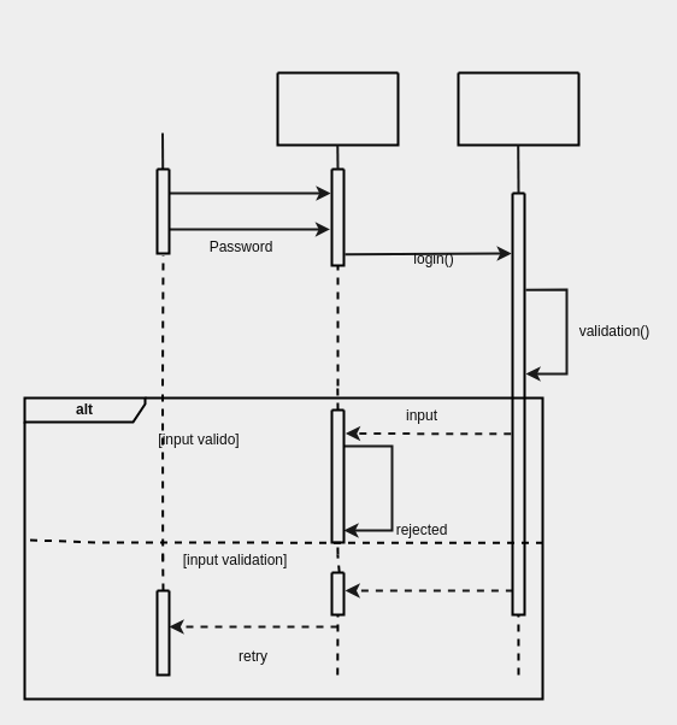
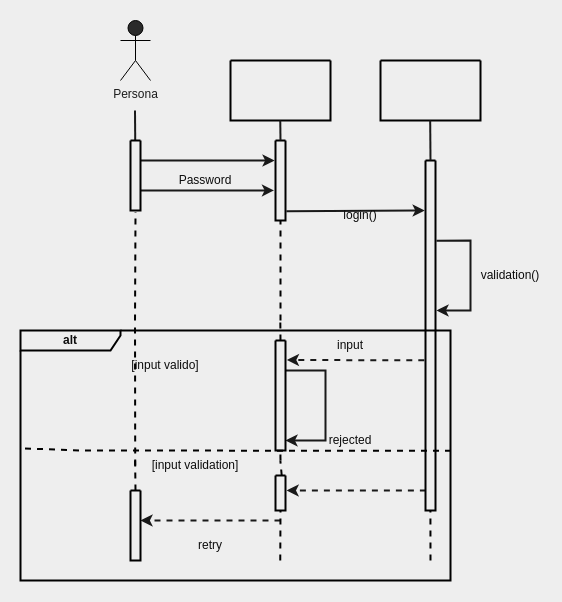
  <mxCell id="0" />
  <mxCell id="1" parent="0" />
+ <mxCell id="2" value="Persona&lt;br&gt;" style="shape=umlActor;verticalLabelPosition=bottom;verticalAlign=top;html=1;outlineConnect=0;fillColor=#2A2A2A;strokeColor=#000000;fontColor=#1C1C1C;" parent="1" vertex="1"><mxGeometry x="120" y="20" width="30" height="60" as="geometry" /></mxCell>
  <mxCell id="3" value="" style="endArrow=none;html=1;rounded=0;fontColor=#0D0D0D;strokeColor=#191919;strokeWidth=2;" parent="1" source="9" edge="1"><mxGeometry width="50" height="50" relative="1" as="geometry"><mxPoint x="134.5" y="470" as="sourcePoint" /><mxPoint x="134.5" y="110" as="targetPoint" /></mxGeometry></mxCell>
  <mxCell id="4" value="" style="swimlane;startSize=0;strokeColor=#000000;fontColor=#0D0D0D;fillColor=#2A2A2A;strokeWidth=2;" parent="1" vertex="1"><mxGeometry x="230" y="60" width="100" height="60" as="geometry" /></mxCell>
  <mxCell id="5" value="" style="swimlane;startSize=0;strokeColor=#000000;fontColor=#0D0D0D;fillColor=#2A2A2A;strokeWidth=2;" parent="1" vertex="1"><mxGeometry x="380" y="60" width="100" height="60" as="geometry" /></mxCell>
  <mxCell id="6" value="" style="endArrow=classic;html=1;rounded=0;strokeColor=#191919;strokeWidth=2;fontColor=#0D0D0D;entryX=-0.092;entryY=0.25;entryDx=0;entryDy=0;entryPerimeter=0;" parent="1" target="21" edge="1"><mxGeometry width="50" height="50" relative="1" as="geometry"><mxPoint x="140" y="160" as="sourcePoint" /><mxPoint x="280" y="160" as="targetPoint" /></mxGeometry></mxCell>
  <mxCell id="7" value="" style="endArrow=classic;html=1;rounded=0;strokeColor=#191919;strokeWidth=2;fontColor=#0D0D0D;entryX=-0.151;entryY=0.624;entryDx=0;entryDy=0;entryPerimeter=0;" parent="1" target="21" edge="1"><mxGeometry width="50" height="50" relative="1" as="geometry"><mxPoint x="140" y="190" as="sourcePoint" /><mxPoint x="280" y="190" as="targetPoint" /></mxGeometry></mxCell>
- <mxCell id="8" value="Password" style="text;html=1;strokeColor=none;fillColor=none;align=center;verticalAlign=middle;whiteSpace=wrap;rounded=0;labelBackgroundColor=none;strokeWidth=2;fontColor=#0D0D0D;" parent="1" vertex="1"><mxGeometry x="170" y="190" width="60" height="30" as="geometry" /></mxCell>
+ <mxCell id="8" value="Password" style="text;html=1;strokeColor=none;fillColor=none;align=center;verticalAlign=middle;whiteSpace=wrap;rounded=0;labelBackgroundColor=none;strokeWidth=2;fontColor=#0D0D0D;" parent="1" vertex="1"><mxGeometry x="175" y="165" width="60" height="30" as="geometry" /></mxCell>
  <mxCell id="9" value="" style="swimlane;startSize=0;labelBackgroundColor=none;strokeColor=#000000;strokeWidth=2;fontColor=#0D0D0D;fillColor=#2A2A2A;" parent="1" vertex="1"><mxGeometry x="130" y="140" width="10" height="70" as="geometry" /></mxCell>
  <mxCell id="10" value="" style="endArrow=classic;html=1;rounded=0;strokeColor=#191919;strokeWidth=2;fontColor=#0D0D0D;exitX=1.095;exitY=0.883;exitDx=0;exitDy=0;exitPerimeter=0;entryX=-0.081;entryY=0.143;entryDx=0;entryDy=0;entryPerimeter=0;" parent="1" source="21" target="23" edge="1"><mxGeometry width="50" height="50" relative="1" as="geometry"><mxPoint x="280" y="210" as="sourcePoint" /><mxPoint x="420" y="210" as="targetPoint" /></mxGeometry></mxCell>
  <mxCell id="11" value="login()" style="text;html=1;strokeColor=none;fillColor=none;align=center;verticalAlign=middle;whiteSpace=wrap;rounded=0;labelBackgroundColor=none;strokeWidth=2;fontColor=#0D0D0D;" parent="1" vertex="1"><mxGeometry x="330" y="200" width="60" height="30" as="geometry" /></mxCell>
  <mxCell id="12" value="" style="endArrow=classic;html=1;rounded=0;strokeColor=#191919;strokeWidth=2;fontColor=#0D0D0D;exitX=1.102;exitY=0.229;exitDx=0;exitDy=0;exitPerimeter=0;" parent="1" source="23" edge="1"><mxGeometry width="50" height="50" relative="1" as="geometry"><mxPoint x="440" y="240" as="sourcePoint" /><mxPoint x="436" y="310" as="targetPoint" /><Array as="points"><mxPoint x="470" y="240" /><mxPoint x="470" y="310" /></Array></mxGeometry></mxCell>
  <mxCell id="13" value="validation()" style="text;html=1;strokeColor=none;fillColor=none;align=center;verticalAlign=middle;whiteSpace=wrap;rounded=0;labelBackgroundColor=none;strokeWidth=2;fontColor=#0D0D0D;" parent="1" vertex="1"><mxGeometry x="480" y="260" width="60" height="30" as="geometry" /></mxCell>
  <mxCell id="14" value="" style="endArrow=classic;html=1;rounded=0;dashed=1;strokeColor=#191919;strokeWidth=2;fontColor=#0D0D0D;exitX=-0.12;exitY=0.571;exitDx=0;exitDy=0;exitPerimeter=0;entryX=1.141;entryY=0.177;entryDx=0;entryDy=0;entryPerimeter=0;" parent="1" source="23" target="33" edge="1"><mxGeometry width="50" height="50" relative="1" as="geometry"><mxPoint x="430" y="360" as="sourcePoint" /><mxPoint x="280" y="360" as="targetPoint" /></mxGeometry></mxCell>
  <mxCell id="15" value="input" style="text;html=1;strokeColor=none;fillColor=none;align=center;verticalAlign=middle;whiteSpace=wrap;rounded=0;labelBackgroundColor=none;strokeWidth=2;fontColor=#0D0D0D;" parent="1" vertex="1"><mxGeometry x="320" y="330" width="60" height="30" as="geometry" /></mxCell>
  <mxCell id="16" value="" style="endArrow=classic;html=1;rounded=0;strokeColor=#191919;strokeWidth=2;fontColor=#0D0D0D;" parent="1" edge="1"><mxGeometry width="50" height="50" relative="1" as="geometry"><mxPoint x="285" y="370" as="sourcePoint" /><mxPoint x="285" y="440" as="targetPoint" /><Array as="points"><mxPoint x="325" y="370" /><mxPoint x="325" y="440" /></Array></mxGeometry></mxCell>
  <mxCell id="17" value="" style="endArrow=classic;html=1;rounded=0;dashed=1;strokeColor=#191919;strokeWidth=2;fontColor=#0D0D0D;exitX=0.039;exitY=0.943;exitDx=0;exitDy=0;exitPerimeter=0;entryX=1.111;entryY=0.428;entryDx=0;entryDy=0;entryPerimeter=0;" parent="1" source="23" target="35" edge="1"><mxGeometry width="50" height="50" relative="1" as="geometry"><mxPoint x="430" y="490" as="sourcePoint" /><mxPoint x="280" y="490" as="targetPoint" /></mxGeometry></mxCell>
  <mxCell id="18" value="rejected" style="text;html=1;strokeColor=none;fillColor=none;align=center;verticalAlign=middle;whiteSpace=wrap;rounded=0;labelBackgroundColor=none;strokeWidth=2;fontColor=#0D0D0D;" parent="1" vertex="1"><mxGeometry x="320" y="425" width="60" height="30" as="geometry" /></mxCell>
  <mxCell id="19" value="" style="endArrow=classic;html=1;rounded=0;dashed=1;strokeColor=#191919;strokeWidth=2;fontColor=#0D0D0D;" parent="1" edge="1"><mxGeometry width="50" height="50" relative="1" as="geometry"><mxPoint x="280" y="520" as="sourcePoint" /><mxPoint x="140" y="520" as="targetPoint" /></mxGeometry></mxCell>
  <mxCell id="20" value="retry" style="text;html=1;strokeColor=none;fillColor=none;align=center;verticalAlign=middle;whiteSpace=wrap;rounded=0;labelBackgroundColor=none;strokeWidth=2;fontColor=#0D0D0D;" parent="1" vertex="1"><mxGeometry x="180" y="530" width="60" height="30" as="geometry" /></mxCell>
  <mxCell id="21" value="" style="swimlane;startSize=0;labelBackgroundColor=none;strokeColor=#000000;strokeWidth=2;fontColor=#0D0D0D;fillColor=#2A2A2A;" parent="1" vertex="1"><mxGeometry x="275" y="140" width="10" height="80" as="geometry" /></mxCell>
  <mxCell id="22" value="" style="endArrow=none;html=1;rounded=0;fontColor=#0D0D0D;strokeColor=#191919;strokeWidth=2;" parent="1" edge="1"><mxGeometry width="50" height="50" relative="1" as="geometry"><mxPoint x="280" y="140" as="sourcePoint" /><mxPoint x="279.76" y="120" as="targetPoint" /></mxGeometry></mxCell>
  <mxCell id="23" value="" style="swimlane;startSize=0;labelBackgroundColor=none;strokeColor=#000000;strokeWidth=2;fontColor=#0D0D0D;fillColor=#2A2A2A;" parent="1" vertex="1"><mxGeometry x="425" y="160" width="10" height="350" as="geometry" /></mxCell>
  <mxCell id="24" value="" style="endArrow=none;html=1;rounded=0;fontColor=#0D0D0D;strokeColor=#191919;strokeWidth=2;exitX=0.5;exitY=0;exitDx=0;exitDy=0;" parent="1" source="23" edge="1"><mxGeometry width="50" height="50" relative="1" as="geometry"><mxPoint x="429.921" y="150" as="sourcePoint" /><mxPoint x="429.69" y="120" as="targetPoint" /></mxGeometry></mxCell>
  <mxCell id="25" value="" style="endArrow=none;dashed=1;html=1;rounded=0;entryX=0.5;entryY=1;entryDx=0;entryDy=0;strokeWidth=2;strokeColor=#000000;" parent="1" target="21" edge="1"><mxGeometry width="50" height="50" relative="1" as="geometry"><mxPoint x="280" y="320" as="sourcePoint" /><mxPoint x="320" y="260" as="targetPoint" /></mxGeometry></mxCell>
  <mxCell id="26" value="" style="endArrow=none;dashed=1;html=1;rounded=0;entryX=0.5;entryY=1;entryDx=0;entryDy=0;strokeWidth=2;strokeColor=#000000;exitX=0.5;exitY=0;exitDx=0;exitDy=0;" parent="1" source="33" edge="1"><mxGeometry width="50" height="50" relative="1" as="geometry"><mxPoint x="280" y="460" as="sourcePoint" /><mxPoint x="279.8" y="320" as="targetPoint" /></mxGeometry></mxCell>
  <mxCell id="27" value="" style="endArrow=none;dashed=1;html=1;rounded=0;entryX=0.5;entryY=1;entryDx=0;entryDy=0;exitX=0.622;exitY=0;exitDx=0;exitDy=0;exitPerimeter=0;strokeWidth=2;strokeColor=#000000;startArrow=none;" parent="1" source="35" edge="1"><mxGeometry width="50" height="50" relative="1" as="geometry"><mxPoint x="279.75" y="560" as="sourcePoint" /><mxPoint x="279.85" y="460" as="targetPoint" /></mxGeometry></mxCell>
  <mxCell id="28" value="" style="endArrow=none;dashed=1;html=1;rounded=0;entryX=0.501;entryY=1.02;entryDx=0;entryDy=0;exitX=0.622;exitY=0;exitDx=0;exitDy=0;exitPerimeter=0;strokeWidth=2;strokeColor=#000000;entryPerimeter=0;" parent="1" target="9" edge="1"><mxGeometry width="50" height="50" relative="1" as="geometry"><mxPoint x="134.52" y="320" as="sourcePoint" /><mxPoint x="134.62" y="220" as="targetPoint" /></mxGeometry></mxCell>
  <mxCell id="29" value="" style="endArrow=none;dashed=1;html=1;rounded=0;entryX=0.5;entryY=1;entryDx=0;entryDy=0;strokeWidth=2;strokeColor=#000000;" parent="1" edge="1"><mxGeometry width="50" height="50" relative="1" as="geometry"><mxPoint x="134.72" y="465" as="sourcePoint" /><mxPoint x="134.52" y="325" as="targetPoint" /></mxGeometry></mxCell>
  <mxCell id="30" value="" style="endArrow=none;dashed=1;html=1;rounded=0;entryX=0.5;entryY=1;entryDx=0;entryDy=0;exitX=0.5;exitY=0;exitDx=0;exitDy=0;strokeWidth=2;strokeColor=#000000;startArrow=none;" parent="1" source="31" edge="1"><mxGeometry width="50" height="50" relative="1" as="geometry"><mxPoint x="134.52" y="560" as="sourcePoint" /><mxPoint x="134.62" y="460" as="targetPoint" /></mxGeometry></mxCell>
  <mxCell id="31" value="" style="swimlane;startSize=0;labelBackgroundColor=none;strokeColor=#000000;strokeWidth=2;fontColor=#0D0D0D;fillColor=#2A2A2A;" parent="1" vertex="1"><mxGeometry x="130" y="490" width="10" height="70" as="geometry" /></mxCell>
  <mxCell id="32" value="" style="endArrow=none;dashed=1;html=1;rounded=0;entryX=0.5;entryY=1;entryDx=0;entryDy=0;exitX=0.622;exitY=0;exitDx=0;exitDy=0;exitPerimeter=0;strokeWidth=2;strokeColor=#000000;" parent="1" target="31" edge="1"><mxGeometry width="50" height="50" relative="1" as="geometry"><mxPoint x="134.52" y="560" as="sourcePoint" /><mxPoint x="134.62" y="460" as="targetPoint" /></mxGeometry></mxCell>
  <mxCell id="33" value="" style="swimlane;startSize=0;labelBackgroundColor=none;strokeColor=#000000;strokeWidth=2;fontColor=#0D0D0D;fillColor=#2A2A2A;" parent="1" vertex="1"><mxGeometry x="275" y="340" width="10" height="110" as="geometry" /></mxCell>
  <mxCell id="34" value="" style="endArrow=none;dashed=1;html=1;rounded=0;entryX=0.5;entryY=1;entryDx=0;entryDy=0;strokeWidth=2;strokeColor=#000000;" parent="1" edge="1"><mxGeometry width="50" height="50" relative="1" as="geometry"><mxPoint x="280" y="460" as="sourcePoint" /><mxPoint x="279.86" y="450" as="targetPoint" /></mxGeometry></mxCell>
  <mxCell id="35" value="" style="swimlane;startSize=0;labelBackgroundColor=none;strokeColor=#000000;strokeWidth=2;fontColor=#0D0D0D;fillColor=#2A2A2A;" parent="1" vertex="1"><mxGeometry x="275" y="475" width="10" height="35" as="geometry" /></mxCell>
  <mxCell id="36" value="" style="endArrow=none;dashed=1;html=1;rounded=0;entryX=0.5;entryY=1;entryDx=0;entryDy=0;exitX=0.622;exitY=0;exitDx=0;exitDy=0;exitPerimeter=0;strokeWidth=2;strokeColor=#000000;" parent="1" target="35" edge="1"><mxGeometry width="50" height="50" relative="1" as="geometry"><mxPoint x="279.75" y="560" as="sourcePoint" /><mxPoint x="279.85" y="460" as="targetPoint" /></mxGeometry></mxCell>
  <mxCell id="37" value="" style="endArrow=none;dashed=1;html=1;rounded=0;entryX=0.5;entryY=1;entryDx=0;entryDy=0;strokeWidth=2;strokeColor=#000000;" parent="1" edge="1"><mxGeometry width="50" height="50" relative="1" as="geometry"><mxPoint x="430" y="560" as="sourcePoint" /><mxPoint x="429.92" y="510" as="targetPoint" /></mxGeometry></mxCell>
  <mxCell id="38" value="" style="endArrow=none;dashed=1;html=1;rounded=0;strokeWidth=2;strokeColor=#000000;entryX=-0.002;entryY=0.471;entryDx=0;entryDy=0;entryPerimeter=0;exitX=1.001;exitY=0.543;exitDx=0;exitDy=0;exitPerimeter=0;" parent="1" target="41" edge="1"><mxGeometry width="50" height="50" relative="1" as="geometry"><mxPoint x="450.49" y="450.32" as="sourcePoint" /><mxPoint x="40" y="440" as="targetPoint" /><Array as="points"><mxPoint x="80" y="450" /></Array></mxGeometry></mxCell>
  <mxCell id="39" value="[input valido]" style="text;html=1;strokeColor=none;fillColor=none;align=center;verticalAlign=middle;whiteSpace=wrap;rounded=0;labelBackgroundColor=none;strokeWidth=2;fontColor=#0D0D0D;" vertex="1" parent="1"><mxGeometry x="115" y="350" width="100" height="30" as="geometry" /></mxCell>
  <mxCell id="40" value="[input validation]" style="text;html=1;strokeColor=none;fillColor=none;align=center;verticalAlign=middle;whiteSpace=wrap;rounded=0;labelBackgroundColor=none;strokeWidth=2;fontColor=#0D0D0D;" vertex="1" parent="1"><mxGeometry x="130" y="450" width="130" height="30" as="geometry" /></mxCell>
  <mxCell id="41" value="&lt;b&gt;alt&lt;/b&gt;" style="shape=umlFrame;whiteSpace=wrap;html=1;labelBackgroundColor=none;strokeColor=#000000;strokeWidth=2;fontColor=#0D0D0D;fillColor=none;width=100;height=20;" vertex="1" parent="1"><mxGeometry x="20" y="330" width="430" height="250" as="geometry" /></mxCell>
